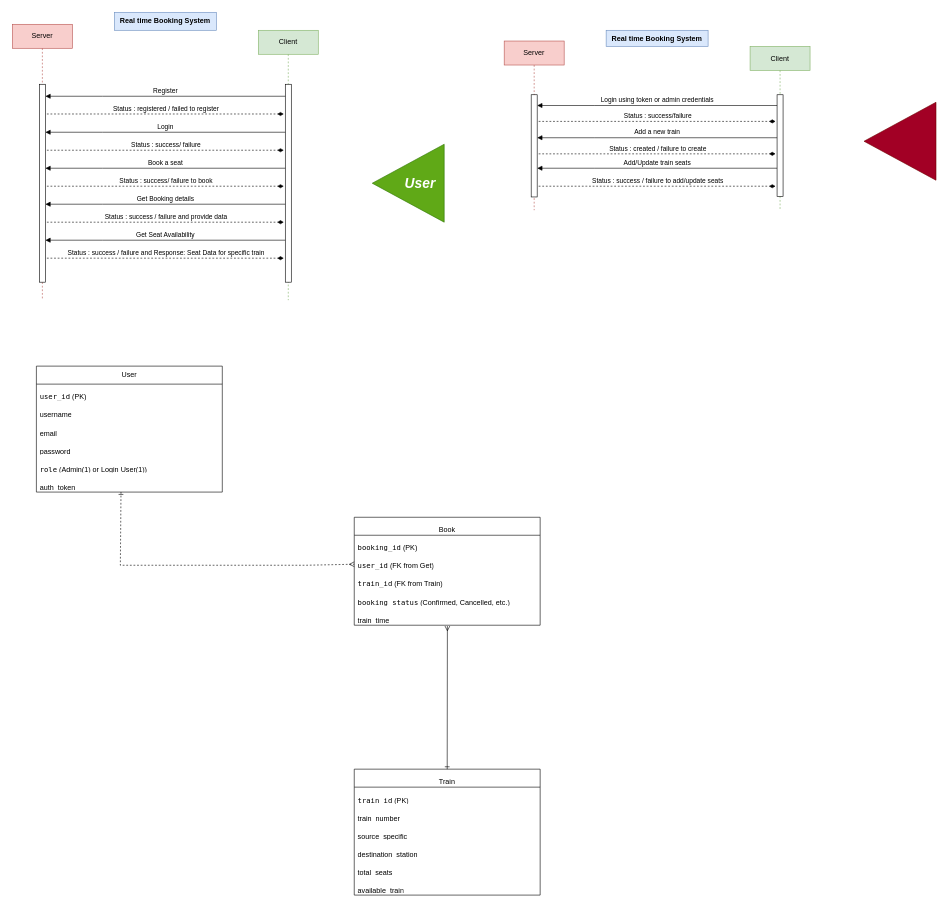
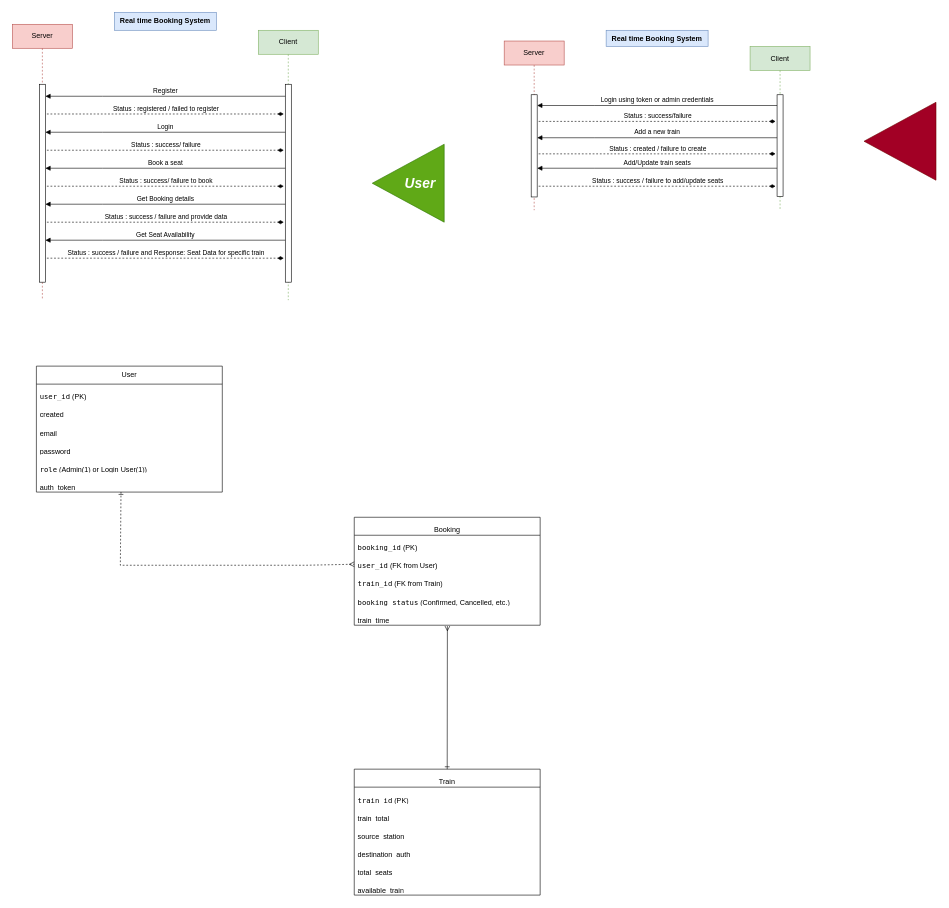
  <mxCell id="0" />
  <mxCell id="1" parent="0" />
  <mxCell id="2" value="Server" style="shape=umlLifeline;perimeter=lifelinePerimeter;whiteSpace=wrap;html=1;container=0;dropTarget=0;collapsible=0;recursiveResize=0;outlineConnect=0;portConstraint=eastwest;newEdgeStyle={&quot;edgeStyle&quot;:&quot;elbowEdgeStyle&quot;,&quot;elbow&quot;:&quot;vertical&quot;,&quot;curved&quot;:0,&quot;rounded&quot;:0};fillColor=#f8cecc;strokeColor=#b85450;" parent="1" vertex="1"><mxGeometry x="20" y="40" width="100" height="460" as="geometry" /></mxCell>
  <mxCell id="3" value="" style="html=1;points=[];perimeter=orthogonalPerimeter;outlineConnect=0;targetShapes=umlLifeline;portConstraint=eastwest;newEdgeStyle={&quot;edgeStyle&quot;:&quot;elbowEdgeStyle&quot;,&quot;elbow&quot;:&quot;vertical&quot;,&quot;curved&quot;:0,&quot;rounded&quot;:0};" parent="2" vertex="1"><mxGeometry x="45" y="100" width="10" height="330" as="geometry" /></mxCell>
  <mxCell id="4" value="Client" style="shape=umlLifeline;perimeter=lifelinePerimeter;whiteSpace=wrap;html=1;container=0;dropTarget=0;collapsible=0;recursiveResize=0;outlineConnect=0;portConstraint=eastwest;newEdgeStyle={&quot;edgeStyle&quot;:&quot;elbowEdgeStyle&quot;,&quot;elbow&quot;:&quot;vertical&quot;,&quot;curved&quot;:0,&quot;rounded&quot;:0};fillColor=#d5e8d4;strokeColor=#82b366;" parent="1" vertex="1"><mxGeometry x="430" y="50" width="100" height="450" as="geometry" /></mxCell>
  <mxCell id="5" value="" style="html=1;points=[];perimeter=orthogonalPerimeter;outlineConnect=0;targetShapes=umlLifeline;portConstraint=eastwest;newEdgeStyle={&quot;edgeStyle&quot;:&quot;elbowEdgeStyle&quot;,&quot;elbow&quot;:&quot;vertical&quot;,&quot;curved&quot;:0,&quot;rounded&quot;:0};" parent="4" vertex="1"><mxGeometry x="45" y="90" width="10" height="330" as="geometry" /></mxCell>
  <mxCell id="6" value="Register" style="html=1;verticalAlign=bottom;endArrow=block;edgeStyle=elbowEdgeStyle;elbow=vertical;curved=0;rounded=0;" parent="1" source="5" target="3" edge="1"><mxGeometry relative="1" as="geometry"><mxPoint x="155" y="160" as="sourcePoint" /><Array as="points"><mxPoint x="170" y="160" /></Array><mxPoint x="80" y="160" as="targetPoint" /></mxGeometry></mxCell>
  <mxCell id="7" value="Status : registered / failed to register" style="html=1;verticalAlign=bottom;endArrow=diamondThin;dashed=1;endSize=8;edgeStyle=elbowEdgeStyle;elbow=vertical;curved=0;rounded=0;endFill=1;" parent="1" edge="1"><mxGeometry relative="1" as="geometry"><mxPoint x="472.5" y="189.58" as="targetPoint" /><Array as="points"><mxPoint x="157.5" y="189.58" /></Array><mxPoint x="77.5" y="189.58" as="sourcePoint" /></mxGeometry></mxCell>
  <mxCell id="8" value="Real time Booking System&lt;div&gt;&lt;br&gt;&lt;/div&gt;" style="text;html=1;align=center;verticalAlign=top;whiteSpace=wrap;rounded=0;fillColor=#dae8fc;strokeColor=#6c8ebf;fontFamily=Helvetica;fontStyle=1" parent="1" vertex="1"><mxGeometry x="190" y="20" width="170" height="30" as="geometry" /></mxCell>
  <mxCell id="9" value="Login" style="html=1;verticalAlign=bottom;endArrow=block;edgeStyle=elbowEdgeStyle;elbow=vertical;curved=0;rounded=0;" parent="1" edge="1"><mxGeometry relative="1" as="geometry"><mxPoint x="475" y="220" as="sourcePoint" /><Array as="points"><mxPoint x="170" y="220" /></Array><mxPoint x="75" y="220" as="targetPoint" /></mxGeometry></mxCell>
  <mxCell id="10" value="Status : success/ failure" style="html=1;verticalAlign=bottom;endArrow=diamondThin;dashed=1;endSize=8;edgeStyle=elbowEdgeStyle;elbow=vertical;curved=0;rounded=0;endFill=1;" parent="1" edge="1"><mxGeometry relative="1" as="geometry"><mxPoint x="472.5" y="250" as="targetPoint" /><Array as="points"><mxPoint x="157.5" y="250" /></Array><mxPoint x="77.5" y="250" as="sourcePoint" /></mxGeometry></mxCell>
  <mxCell id="11" value="Book a seat" style="html=1;verticalAlign=bottom;endArrow=block;edgeStyle=elbowEdgeStyle;elbow=vertical;curved=0;rounded=0;" parent="1" edge="1"><mxGeometry relative="1" as="geometry"><mxPoint x="475" y="280" as="sourcePoint" /><Array as="points"><mxPoint x="170" y="280" /></Array><mxPoint x="75" y="280" as="targetPoint" /></mxGeometry></mxCell>
  <mxCell id="12" value="Status : success/ failure to book" style="html=1;verticalAlign=bottom;endArrow=diamondThin;dashed=1;endSize=8;edgeStyle=elbowEdgeStyle;elbow=vertical;curved=0;rounded=0;endFill=1;" parent="1" edge="1"><mxGeometry relative="1" as="geometry"><mxPoint x="472.5" y="310" as="targetPoint" /><Array as="points"><mxPoint x="157.5" y="310" /></Array><mxPoint x="77.5" y="310" as="sourcePoint" /></mxGeometry></mxCell>
  <mxCell id="13" value="Get Booking details" style="html=1;verticalAlign=bottom;endArrow=block;edgeStyle=elbowEdgeStyle;elbow=vertical;curved=0;rounded=0;" parent="1" edge="1"><mxGeometry relative="1" as="geometry"><mxPoint x="475" y="340" as="sourcePoint" /><Array as="points"><mxPoint x="170" y="340" /></Array><mxPoint x="75" y="340" as="targetPoint" /></mxGeometry></mxCell>
  <mxCell id="14" value="Status : success / failure and provide data" style="html=1;verticalAlign=bottom;endArrow=diamondThin;dashed=1;endSize=8;edgeStyle=elbowEdgeStyle;elbow=vertical;curved=0;rounded=0;endFill=1;" parent="1" edge="1"><mxGeometry relative="1" as="geometry"><mxPoint x="472.5" y="370" as="targetPoint" /><Array as="points"><mxPoint x="157.5" y="370" /></Array><mxPoint x="77.5" y="370" as="sourcePoint" /></mxGeometry></mxCell>
  <mxCell id="15" value="Get Seat Availability" style="html=1;verticalAlign=bottom;endArrow=block;edgeStyle=elbowEdgeStyle;elbow=vertical;curved=0;rounded=0;" parent="1" edge="1"><mxGeometry relative="1" as="geometry"><mxPoint x="475" y="400" as="sourcePoint" /><Array as="points"><mxPoint x="170" y="400" /></Array><mxPoint x="75" y="400" as="targetPoint" /></mxGeometry></mxCell>
  <mxCell id="16" value="Status : success / failure and Response: Seat Data for specific train" style="html=1;verticalAlign=bottom;endArrow=diamondThin;dashed=1;endSize=8;edgeStyle=elbowEdgeStyle;elbow=vertical;curved=0;rounded=0;endFill=1;" parent="1" edge="1"><mxGeometry relative="1" as="geometry"><mxPoint x="472.5" y="430" as="targetPoint" /><Array as="points"><mxPoint x="157.5" y="430" /></Array><mxPoint x="77.5" y="430" as="sourcePoint" /></mxGeometry></mxCell>
  <mxCell id="17" value="" style="group" parent="1" vertex="1" connectable="0"><mxGeometry x="20" y="610" width="510" height="430" as="geometry" /></mxCell>
  <mxCell id="18" value="" style="group" vertex="1" connectable="0" parent="17"><mxGeometry x="820" y="-560" width="510" height="300" as="geometry" /></mxCell>
  <mxCell id="19" value="Server" style="shape=umlLifeline;perimeter=lifelinePerimeter;whiteSpace=wrap;html=1;container=0;dropTarget=0;collapsible=0;recursiveResize=0;outlineConnect=0;portConstraint=eastwest;newEdgeStyle={&quot;edgeStyle&quot;:&quot;elbowEdgeStyle&quot;,&quot;elbow&quot;:&quot;vertical&quot;,&quot;curved&quot;:0,&quot;rounded&quot;:0};fillColor=#f8cecc;strokeColor=#b85450;" parent="18" vertex="1"><mxGeometry y="17.92" width="100" height="282.08" as="geometry" /></mxCell>
  <mxCell id="20" value="" style="html=1;points=[];perimeter=orthogonalPerimeter;outlineConnect=0;targetShapes=umlLifeline;portConstraint=eastwest;newEdgeStyle={&quot;edgeStyle&quot;:&quot;elbowEdgeStyle&quot;,&quot;elbow&quot;:&quot;vertical&quot;,&quot;curved&quot;:0,&quot;rounded&quot;:0};" parent="19" vertex="1"><mxGeometry x="45" y="89.58" width="10" height="170.42" as="geometry" /></mxCell>
  <mxCell id="21" value="Client" style="shape=umlLifeline;perimeter=lifelinePerimeter;whiteSpace=wrap;html=1;container=0;dropTarget=0;collapsible=0;recursiveResize=0;outlineConnect=0;portConstraint=eastwest;newEdgeStyle={&quot;edgeStyle&quot;:&quot;elbowEdgeStyle&quot;,&quot;elbow&quot;:&quot;vertical&quot;,&quot;curved&quot;:0,&quot;rounded&quot;:0};fillColor=#d5e8d4;strokeColor=#82b366;" parent="18" vertex="1"><mxGeometry x="410" y="26.88" width="100" height="273.12" as="geometry" /></mxCell>
  <mxCell id="22" value="" style="html=1;points=[];perimeter=orthogonalPerimeter;outlineConnect=0;targetShapes=umlLifeline;portConstraint=eastwest;newEdgeStyle={&quot;edgeStyle&quot;:&quot;elbowEdgeStyle&quot;,&quot;elbow&quot;:&quot;vertical&quot;,&quot;curved&quot;:0,&quot;rounded&quot;:0};" parent="21" vertex="1"><mxGeometry x="45" y="80.63" width="10" height="169.37" as="geometry" /></mxCell>
  <mxCell id="23" value="Login using token or admin credentials" style="html=1;verticalAlign=bottom;endArrow=block;edgeStyle=elbowEdgeStyle;elbow=vertical;curved=0;rounded=0;" parent="18" source="22" target="20" edge="1"><mxGeometry relative="1" as="geometry"><mxPoint x="135" y="125.417" as="sourcePoint" /><Array as="points"><mxPoint x="150" y="125.417" /></Array><mxPoint x="60" y="125.417" as="targetPoint" /></mxGeometry></mxCell>
  <mxCell id="24" value="Status : success/failure" style="html=1;verticalAlign=bottom;endArrow=diamondThin;dashed=1;endSize=8;edgeStyle=elbowEdgeStyle;elbow=vertical;curved=0;rounded=0;endFill=1;" parent="18" edge="1"><mxGeometry relative="1" as="geometry"><mxPoint x="452.5" y="151.915" as="targetPoint" /><Array as="points"><mxPoint x="137.5" y="151.915" /></Array><mxPoint x="57.5" y="151.915" as="sourcePoint" /></mxGeometry></mxCell>
  <mxCell id="25" value="Real time Booking System&lt;div&gt;&lt;br&gt;&lt;/div&gt;" style="text;html=1;align=center;verticalAlign=top;whiteSpace=wrap;rounded=0;fillColor=#dae8fc;strokeColor=#6c8ebf;fontFamily=Helvetica;fontStyle=1" parent="18" vertex="1"><mxGeometry x="170" width="170" height="26.875" as="geometry" /></mxCell>
  <mxCell id="26" value="Add a new train" style="html=1;verticalAlign=bottom;endArrow=block;edgeStyle=elbowEdgeStyle;elbow=vertical;curved=0;rounded=0;" parent="18" edge="1"><mxGeometry relative="1" as="geometry"><mxPoint x="455" y="179.167" as="sourcePoint" /><Array as="points"><mxPoint x="150" y="179.167" /></Array><mxPoint x="55" y="179.167" as="targetPoint" /></mxGeometry></mxCell>
  <mxCell id="27" value="Status : created / failure to create" style="html=1;verticalAlign=bottom;endArrow=diamondThin;dashed=1;endSize=8;edgeStyle=elbowEdgeStyle;elbow=vertical;curved=0;rounded=0;endFill=1;" parent="18" edge="1"><mxGeometry relative="1" as="geometry"><mxPoint x="452.5" y="206.042" as="targetPoint" /><Array as="points"><mxPoint x="137.5" y="206.042" /></Array><mxPoint x="57.5" y="206.042" as="sourcePoint" /></mxGeometry></mxCell>
  <mxCell id="28" value="Add/Update train seats" style="html=1;verticalAlign=bottom;endArrow=block;edgeStyle=elbowEdgeStyle;elbow=vertical;curved=0;rounded=0;" parent="18" edge="1"><mxGeometry relative="1" as="geometry"><mxPoint x="455" y="229.997" as="sourcePoint" /><Array as="points"><mxPoint x="150" y="229.997" /></Array><mxPoint x="55" y="229.997" as="targetPoint" /></mxGeometry></mxCell>
  <mxCell id="29" value="Status : success / failure to add/update seats" style="html=1;verticalAlign=bottom;endArrow=diamondThin;dashed=1;endSize=8;edgeStyle=elbowEdgeStyle;elbow=vertical;curved=0;rounded=0;endFill=1;" parent="18" edge="1"><mxGeometry relative="1" as="geometry"><mxPoint x="452.5" y="260.002" as="targetPoint" /><Array as="points"><mxPoint x="137.5" y="260.002" /></Array><mxPoint x="57.5" y="260.002" as="sourcePoint" /></mxGeometry></mxCell>
  <mxCell id="30" value="" style="group;fillColor=none;fillStyle=auto;" parent="1" vertex="1" connectable="0"><mxGeometry x="620" y="240" width="120" height="130" as="geometry" /></mxCell>
  <mxCell id="31" value="" style="triangle;whiteSpace=wrap;html=1;rotation=-180;fillColor=#60a917;fontColor=#ffffff;strokeColor=#2D7600;" parent="30" vertex="1"><mxGeometry width="120" height="130" as="geometry" /></mxCell>
  <mxCell id="32" value="&lt;font color=&quot;#ffffff&quot; size=&quot;1&quot; style=&quot;&quot;&gt;&lt;b style=&quot;&quot;&gt;&lt;i style=&quot;font-size: 23px;&quot;&gt;User&lt;/i&gt;&lt;/b&gt;&lt;/font&gt;" style="text;html=1;align=center;verticalAlign=middle;whiteSpace=wrap;rounded=0;fontFamily=Helvetica;" parent="30" vertex="1"><mxGeometry x="50" y="50" width="60" height="30" as="geometry" /></mxCell>
  <mxCell id="33" value="" style="group" parent="1" vertex="1" connectable="0"><mxGeometry x="1440" y="170" width="120" height="130" as="geometry" /></mxCell>
  <mxCell id="34" value="" style="triangle;whiteSpace=wrap;html=1;rotation=-180;fillColor=#a20025;fontColor=#ffffff;strokeColor=#6F0000;" parent="33" vertex="1"><mxGeometry width="120" height="130" as="geometry" /></mxCell>
  <mxCell id="35" value="User" style="swimlane;fontStyle=0;childLayout=stackLayout;horizontal=1;startSize=30;horizontalStack=0;resizeParent=1;resizeParentMax=0;resizeLast=0;collapsible=1;marginBottom=0;whiteSpace=wrap;html=1;" parent="1" vertex="1"><mxGeometry x="60" y="610" width="310" height="210" as="geometry" /></mxCell>
  <mxCell id="36" value="&lt;code&gt;user_id&lt;/code&gt; (PK)" style="text;strokeColor=none;fillColor=none;align=left;verticalAlign=bottom;spacingLeft=4;spacingRight=4;overflow=hidden;points=[[0,0.5],[1,0.5]];portConstraint=eastwest;rotatable=0;whiteSpace=wrap;html=1;" parent="35" vertex="1"><mxGeometry y="30" width="310" height="30" as="geometry" /></mxCell>
- <mxCell id="37" value="username" style="text;strokeColor=none;fillColor=none;align=left;verticalAlign=bottom;spacingLeft=4;spacingRight=4;overflow=hidden;points=[[0,0.5],[1,0.5]];portConstraint=eastwest;rotatable=0;whiteSpace=wrap;html=1;" parent="35" vertex="1"><mxGeometry y="60" width="310" height="30" as="geometry" /></mxCell>
+ <mxCell id="37" value="created" style="text;strokeColor=none;fillColor=none;align=left;verticalAlign=bottom;spacingLeft=4;spacingRight=4;overflow=hidden;points=[[0,0.5],[1,0.5]];portConstraint=eastwest;rotatable=0;whiteSpace=wrap;html=1;" parent="35" vertex="1"><mxGeometry y="60" width="310" height="30" as="geometry" /></mxCell>
  <mxCell id="38" value="&#10;email&#10;&#10;" style="text;strokeColor=none;fillColor=none;align=left;verticalAlign=bottom;spacingLeft=4;spacingRight=4;overflow=hidden;points=[[0,0.5],[1,0.5]];portConstraint=eastwest;rotatable=0;whiteSpace=wrap;html=1;" parent="35" vertex="1"><mxGeometry y="90" width="310" height="30" as="geometry" /></mxCell>
  <mxCell id="39" value="&#10;password&#10;&#10;" style="text;strokeColor=none;fillColor=none;align=left;verticalAlign=bottom;spacingLeft=4;spacingRight=4;overflow=hidden;points=[[0,0.5],[1,0.5]];portConstraint=eastwest;rotatable=0;whiteSpace=wrap;html=1;" parent="35" vertex="1"><mxGeometry y="120" width="310" height="30" as="geometry" /></mxCell>
  <mxCell id="40" value="&lt;br&gt;&lt;code&gt;role&lt;/code&gt; (Admin(1) or Login User(1))&lt;div&gt;&lt;br/&gt;&lt;/div&gt;" style="text;strokeColor=none;fillColor=none;align=left;verticalAlign=bottom;spacingLeft=4;spacingRight=4;overflow=hidden;points=[[0,0.5],[1,0.5]];portConstraint=eastwest;rotatable=0;whiteSpace=wrap;html=1;" parent="35" vertex="1"><mxGeometry y="150" width="310" height="30" as="geometry" /></mxCell>
  <mxCell id="41" value="&#10;auth_token&#10;&#10;" style="text;strokeColor=none;fillColor=none;align=left;verticalAlign=bottom;spacingLeft=4;spacingRight=4;overflow=hidden;points=[[0,0.5],[1,0.5]];portConstraint=eastwest;rotatable=0;whiteSpace=wrap;html=1;" parent="35" vertex="1"><mxGeometry y="180" width="310" height="30" as="geometry" /></mxCell>
  <mxCell id="42" value="Train" style="swimlane;fontStyle=0;childLayout=stackLayout;horizontal=1;startSize=30;horizontalStack=0;resizeParent=1;resizeParentMax=0;resizeLast=0;collapsible=1;marginBottom=0;whiteSpace=wrap;html=1;verticalAlign=bottom;" parent="1" vertex="1"><mxGeometry x="590" y="1282" width="310" height="210" as="geometry" /></mxCell>
  <mxCell id="43" value="&#10;&lt;code&gt;train_id&lt;/code&gt; (PK)&#10;&#10;" style="text;strokeColor=none;fillColor=none;align=left;verticalAlign=bottom;spacingLeft=4;spacingRight=4;overflow=hidden;points=[[0,0.5],[1,0.5]];portConstraint=eastwest;rotatable=0;whiteSpace=wrap;html=1;" parent="42" vertex="1"><mxGeometry y="30" width="310" height="30" as="geometry" /></mxCell>
- <mxCell id="44" value="&#10;train_number&#10;&#10;" style="text;strokeColor=none;fillColor=none;align=left;verticalAlign=bottom;spacingLeft=4;spacingRight=4;overflow=hidden;points=[[0,0.5],[1,0.5]];portConstraint=eastwest;rotatable=0;whiteSpace=wrap;html=1;" parent="42" vertex="1"><mxGeometry y="60" width="310" height="30" as="geometry" /></mxCell>
- <mxCell id="45" value="&#10;source_specific&#10;&#10;" style="text;strokeColor=none;fillColor=none;align=left;verticalAlign=bottom;spacingLeft=4;spacingRight=4;overflow=hidden;points=[[0,0.5],[1,0.5]];portConstraint=eastwest;rotatable=0;whiteSpace=wrap;html=1;" parent="42" vertex="1"><mxGeometry y="90" width="310" height="30" as="geometry" /></mxCell>
- <mxCell id="46" value="&#10;destination_station&#10;&#10;" style="text;strokeColor=none;fillColor=none;align=left;verticalAlign=bottom;spacingLeft=4;spacingRight=4;overflow=hidden;points=[[0,0.5],[1,0.5]];portConstraint=eastwest;rotatable=0;whiteSpace=wrap;html=1;" parent="42" vertex="1"><mxGeometry y="120" width="310" height="30" as="geometry" /></mxCell>
+ <mxCell id="44" value="&#10;train_total&#10;&#10;" style="text;strokeColor=none;fillColor=none;align=left;verticalAlign=bottom;spacingLeft=4;spacingRight=4;overflow=hidden;points=[[0,0.5],[1,0.5]];portConstraint=eastwest;rotatable=0;whiteSpace=wrap;html=1;" parent="42" vertex="1"><mxGeometry y="60" width="310" height="30" as="geometry" /></mxCell>
+ <mxCell id="45" value="&#10;source_station&#10;&#10;" style="text;strokeColor=none;fillColor=none;align=left;verticalAlign=bottom;spacingLeft=4;spacingRight=4;overflow=hidden;points=[[0,0.5],[1,0.5]];portConstraint=eastwest;rotatable=0;whiteSpace=wrap;html=1;" parent="42" vertex="1"><mxGeometry y="90" width="310" height="30" as="geometry" /></mxCell>
+ <mxCell id="46" value="&#10;destination_auth&#10;&#10;" style="text;strokeColor=none;fillColor=none;align=left;verticalAlign=bottom;spacingLeft=4;spacingRight=4;overflow=hidden;points=[[0,0.5],[1,0.5]];portConstraint=eastwest;rotatable=0;whiteSpace=wrap;html=1;" parent="42" vertex="1"><mxGeometry y="120" width="310" height="30" as="geometry" /></mxCell>
  <mxCell id="47" value="&#10;total_seats&#10;&#10;" style="text;strokeColor=none;fillColor=none;align=left;verticalAlign=bottom;spacingLeft=4;spacingRight=4;overflow=hidden;points=[[0,0.5],[1,0.5]];portConstraint=eastwest;rotatable=0;whiteSpace=wrap;html=1;" parent="42" vertex="1"><mxGeometry y="150" width="310" height="30" as="geometry" /></mxCell>
  <mxCell id="48" value="&#10;available_train&#10;&#10;" style="text;strokeColor=none;fillColor=none;align=left;verticalAlign=bottom;spacingLeft=4;spacingRight=4;overflow=hidden;points=[[0,0.5],[1,0.5]];portConstraint=eastwest;rotatable=0;whiteSpace=wrap;html=1;" parent="42" vertex="1"><mxGeometry y="180" width="310" height="30" as="geometry" /></mxCell>
- <mxCell id="49" value="Book" style="swimlane;fontStyle=0;childLayout=stackLayout;horizontal=1;startSize=30;horizontalStack=0;resizeParent=1;resizeParentMax=0;resizeLast=0;collapsible=1;marginBottom=0;whiteSpace=wrap;html=1;verticalAlign=bottom;" parent="1" vertex="1"><mxGeometry x="590" y="862" width="310" height="180" as="geometry" /></mxCell>
+ <mxCell id="49" value="Booking" style="swimlane;fontStyle=0;childLayout=stackLayout;horizontal=1;startSize=30;horizontalStack=0;resizeParent=1;resizeParentMax=0;resizeLast=0;collapsible=1;marginBottom=0;whiteSpace=wrap;html=1;verticalAlign=bottom;" parent="1" vertex="1"><mxGeometry x="590" y="862" width="310" height="180" as="geometry" /></mxCell>
  <mxCell id="50" value="&lt;code&gt;booking_id&lt;/code&gt; (PK)" style="text;strokeColor=none;fillColor=none;align=left;verticalAlign=bottom;spacingLeft=4;spacingRight=4;overflow=hidden;points=[[0,0.5],[1,0.5]];portConstraint=eastwest;rotatable=0;whiteSpace=wrap;html=1;" parent="49" vertex="1"><mxGeometry y="30" width="310" height="30" as="geometry" /></mxCell>
- <mxCell id="51" value="&lt;code&gt;user_id&lt;/code&gt; (FK from Get)" style="text;strokeColor=none;fillColor=none;align=left;verticalAlign=bottom;spacingLeft=4;spacingRight=4;overflow=hidden;points=[[0,0.5],[1,0.5]];portConstraint=eastwest;rotatable=0;whiteSpace=wrap;html=1;" parent="49" vertex="1"><mxGeometry y="60" width="310" height="30" as="geometry" /></mxCell>
+ <mxCell id="51" value="&lt;code&gt;user_id&lt;/code&gt; (FK from User)" style="text;strokeColor=none;fillColor=none;align=left;verticalAlign=bottom;spacingLeft=4;spacingRight=4;overflow=hidden;points=[[0,0.5],[1,0.5]];portConstraint=eastwest;rotatable=0;whiteSpace=wrap;html=1;" parent="49" vertex="1"><mxGeometry y="60" width="310" height="30" as="geometry" /></mxCell>
  <mxCell id="52" value="&lt;code&gt;train_id&lt;/code&gt; (FK from Train)" style="text;strokeColor=none;fillColor=none;align=left;verticalAlign=bottom;spacingLeft=4;spacingRight=4;overflow=hidden;points=[[0,0.5],[1,0.5]];portConstraint=eastwest;rotatable=0;whiteSpace=wrap;html=1;" parent="49" vertex="1"><mxGeometry y="90" width="310" height="30" as="geometry" /></mxCell>
  <mxCell id="53" value="&#10;&lt;code&gt;booking_status&lt;/code&gt; (Confirmed, Cancelled, etc.)&#10;&#10;" style="text;strokeColor=none;fillColor=none;align=left;verticalAlign=bottom;spacingLeft=4;spacingRight=4;overflow=hidden;points=[[0,0.5],[1,0.5]];portConstraint=eastwest;rotatable=0;whiteSpace=wrap;html=1;" parent="49" vertex="1"><mxGeometry y="120" width="310" height="30" as="geometry" /></mxCell>
  <mxCell id="54" value="&#10;train_time&#10;&#10;" style="text;strokeColor=none;fillColor=none;align=left;verticalAlign=bottom;spacingLeft=4;spacingRight=4;overflow=hidden;points=[[0,0.5],[1,0.5]];portConstraint=eastwest;rotatable=0;whiteSpace=wrap;html=1;" parent="49" vertex="1"><mxGeometry y="150" width="310" height="30" as="geometry" /></mxCell>
  <mxCell id="55" value="" style="endArrow=ERmany;html=1;rounded=0;exitX=0.455;exitY=0.997;exitDx=0;exitDy=0;exitPerimeter=0;endFill=0;startArrow=ERone;startFill=0;dashed=1;" parent="1" source="41" edge="1" target="51"><mxGeometry width="50" height="50" relative="1" as="geometry"><mxPoint x="20" y="992" as="sourcePoint" /><mxPoint x="580" y="992" as="targetPoint" /><Array as="points"><mxPoint x="200" y="942" /><mxPoint x="400" y="942" /><mxPoint x="510" y="942" /></Array></mxGeometry></mxCell>
  <mxCell id="56" value="" style="endArrow=ERmany;startArrow=ERone;html=1;rounded=0;entryX=0.501;entryY=1.044;entryDx=0;entryDy=0;entryPerimeter=0;exitX=0.5;exitY=0;exitDx=0;exitDy=0;endFill=0;startFill=0;" parent="1" source="42" target="54" edge="1"><mxGeometry width="50" height="50" relative="1" as="geometry"><mxPoint x="540" y="1412" as="sourcePoint" /><mxPoint x="590" y="1362" as="targetPoint" /></mxGeometry></mxCell>
